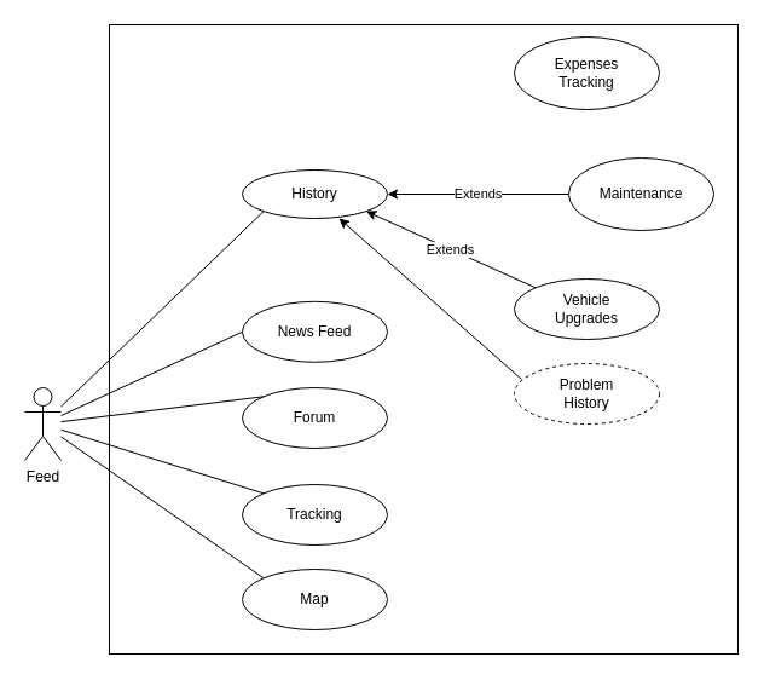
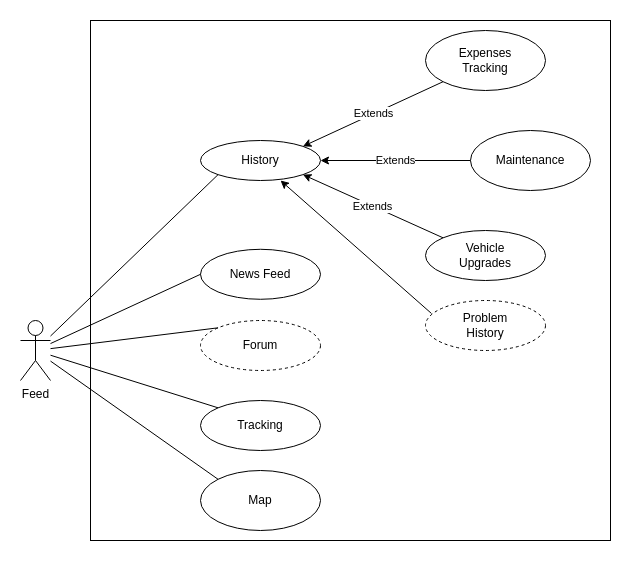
  <mxCell id="0" />
  <mxCell id="1" parent="0" />
  <mxCell id="2" value="Feed" style="shape=umlActor;verticalLabelPosition=bottom;verticalAlign=top;html=1;outlineConnect=0;" parent="1" vertex="1"><mxGeometry x="20" y="320" width="30" height="60" as="geometry" /></mxCell>
  <mxCell id="3" value="History" style="ellipse;whiteSpace=wrap;html=1;" parent="1" vertex="1"><mxGeometry x="200" y="140" width="120" height="40" as="geometry" /></mxCell>
  <mxCell id="4" value="" style="endArrow=none;html=1;rounded=0;entryX=0;entryY=1;entryDx=0;entryDy=0;" parent="1" source="2" target="3" edge="1"><mxGeometry width="50" height="50" relative="1" as="geometry"><mxPoint x="80" y="270" as="sourcePoint" /><mxPoint x="150" y="288.79" as="targetPoint" /></mxGeometry></mxCell>
  <mxCell id="5" value="Expenses&lt;br&gt;Tracking" style="ellipse;whiteSpace=wrap;html=1;" parent="1" vertex="1"><mxGeometry x="425" y="30" width="120" height="60" as="geometry" /></mxCell>
+ <mxCell id="6" value="Extends" style="endArrow=classic;html=1;rounded=0;entryX=1;entryY=0;entryDx=0;entryDy=0;exitX=0;exitY=1;exitDx=0;exitDy=0;" parent="1" source="5" target="3" edge="1"><mxGeometry width="50" height="50" relative="1" as="geometry"><mxPoint x="427.574" y="170.003" as="sourcePoint" /><mxPoint x="450" y="498.79" as="targetPoint" /></mxGeometry></mxCell>
  <mxCell id="7" value="News Feed" style="ellipse;whiteSpace=wrap;html=1;" parent="1" vertex="1"><mxGeometry x="200" y="248.79" width="120" height="50" as="geometry" /></mxCell>
  <mxCell id="8" value="" style="endArrow=none;html=1;rounded=0;entryX=0;entryY=0.5;entryDx=0;entryDy=0;" parent="1" source="2" target="7" edge="1"><mxGeometry width="50" height="50" relative="1" as="geometry"><mxPoint x="60" y="340" as="sourcePoint" /><mxPoint x="450" y="498.79" as="targetPoint" /></mxGeometry></mxCell>
- <mxCell id="9" value="Forum" style="ellipse;whiteSpace=wrap;html=1;" parent="1" vertex="1"><mxGeometry x="200" y="320" width="120" height="50" as="geometry" /></mxCell>
+ <mxCell id="9" value="Forum" style="ellipse;whiteSpace=wrap;html=1;dashed=1;" parent="1" vertex="1"><mxGeometry x="200" y="320" width="120" height="50" as="geometry" /></mxCell>
  <mxCell id="10" value="" style="endArrow=none;html=1;rounded=0;entryX=0;entryY=0;entryDx=0;entryDy=0;" parent="1" source="2" target="9" edge="1"><mxGeometry width="50" height="50" relative="1" as="geometry"><mxPoint x="60" y="350" as="sourcePoint" /><mxPoint x="450" y="498.79" as="targetPoint" /></mxGeometry></mxCell>
  <mxCell id="11" value="Maintenance" style="ellipse;whiteSpace=wrap;html=1;" parent="1" vertex="1"><mxGeometry x="470" y="130" width="120" height="60" as="geometry" /></mxCell>
  <mxCell id="12" value="Extends" style="endArrow=classic;html=1;rounded=0;entryX=1;entryY=0.5;entryDx=0;entryDy=0;exitX=0;exitY=0.5;exitDx=0;exitDy=0;" parent="1" source="11" target="3" edge="1"><mxGeometry width="50" height="50" relative="1" as="geometry"><mxPoint x="400" y="538.79" as="sourcePoint" /><mxPoint x="450" y="488.79" as="targetPoint" /></mxGeometry></mxCell>
  <mxCell id="13" value="Vehicle&lt;br&gt;Upgrades" style="ellipse;whiteSpace=wrap;html=1;" parent="1" vertex="1"><mxGeometry x="425" y="230" width="120" height="50" as="geometry" /></mxCell>
  <mxCell id="14" value="Extends" style="endArrow=classic;html=1;rounded=0;entryX=1;entryY=1;entryDx=0;entryDy=0;exitX=0;exitY=0;exitDx=0;exitDy=0;" parent="1" source="13" target="3" edge="1"><mxGeometry width="50" height="50" relative="1" as="geometry"><mxPoint x="400" y="538.79" as="sourcePoint" /><mxPoint x="450" y="488.79" as="targetPoint" /></mxGeometry></mxCell>
  <mxCell id="15" value="Tracking" style="ellipse;whiteSpace=wrap;html=1;" parent="1" vertex="1"><mxGeometry x="200" y="400" width="120" height="50" as="geometry" /></mxCell>
  <mxCell id="16" value="" style="endArrow=none;html=1;rounded=0;entryX=0;entryY=0;entryDx=0;entryDy=0;" parent="1" source="2" target="15" edge="1"><mxGeometry width="50" height="50" relative="1" as="geometry"><mxPoint x="60" y="350" as="sourcePoint" /><mxPoint x="450" y="488.79" as="targetPoint" /></mxGeometry></mxCell>
- <mxCell id="17" value="Map" style="ellipse;whiteSpace=wrap;html=1;" parent="1" vertex="1"><mxGeometry x="200" y="470" width="120" height="50" as="geometry" /></mxCell>
+ <mxCell id="17" value="Map" style="ellipse;whiteSpace=wrap;html=1;" parent="1" vertex="1"><mxGeometry x="200" y="470" width="120" height="60" as="geometry" /></mxCell>
  <mxCell id="18" value="" style="endArrow=none;html=1;rounded=0;exitX=0;exitY=0;exitDx=0;exitDy=0;" parent="1" source="17" target="2" edge="1"><mxGeometry width="50" height="50" relative="1" as="geometry"><mxPoint x="400" y="420" as="sourcePoint" /><mxPoint x="450" y="370" as="targetPoint" /></mxGeometry></mxCell>
  <mxCell id="19" value="" style="rounded=0;whiteSpace=wrap;html=1;fillColor=none;" parent="1" vertex="1"><mxGeometry x="90" y="20" width="520" height="520" as="geometry" /></mxCell>
  <mxCell id="20" value="Problem&lt;br&gt;History" style="ellipse;whiteSpace=wrap;html=1;dashed=1;" vertex="1" parent="1"><mxGeometry x="425" y="300" width="120" height="50" as="geometry" /></mxCell>
  <mxCell id="21" value="" style="endArrow=classic;html=1;rounded=0;entryX=0.667;entryY=1;entryDx=0;entryDy=0;entryPerimeter=0;exitX=0.05;exitY=0.26;exitDx=0;exitDy=0;exitPerimeter=0;" edge="1" parent="1" source="20" target="3"><mxGeometry width="50" height="50" relative="1" as="geometry"><mxPoint x="400" y="440" as="sourcePoint" /><mxPoint x="450" y="390" as="targetPoint" /></mxGeometry></mxCell>
